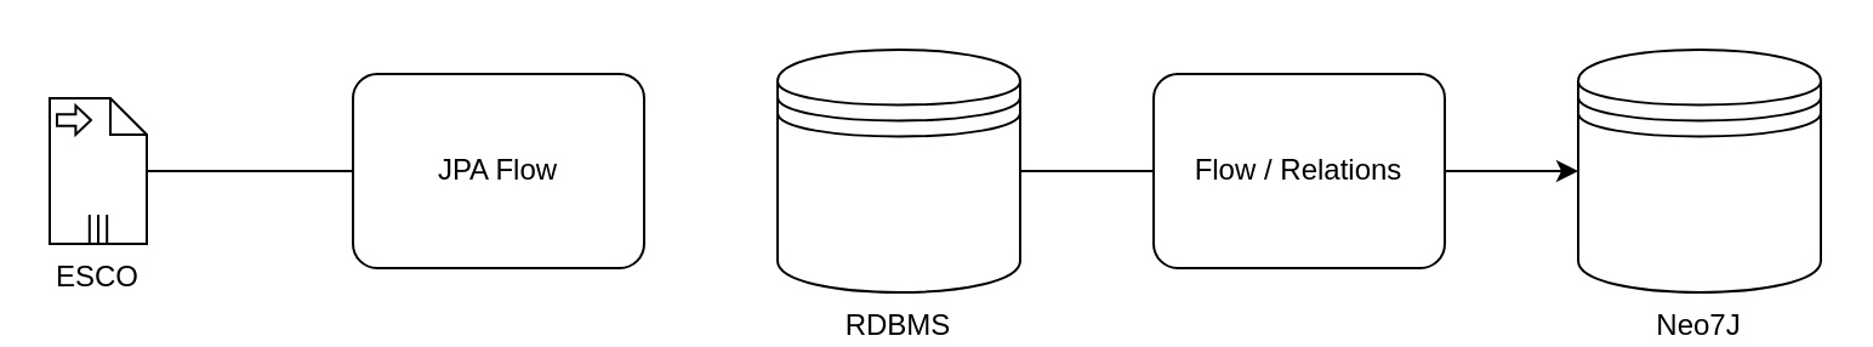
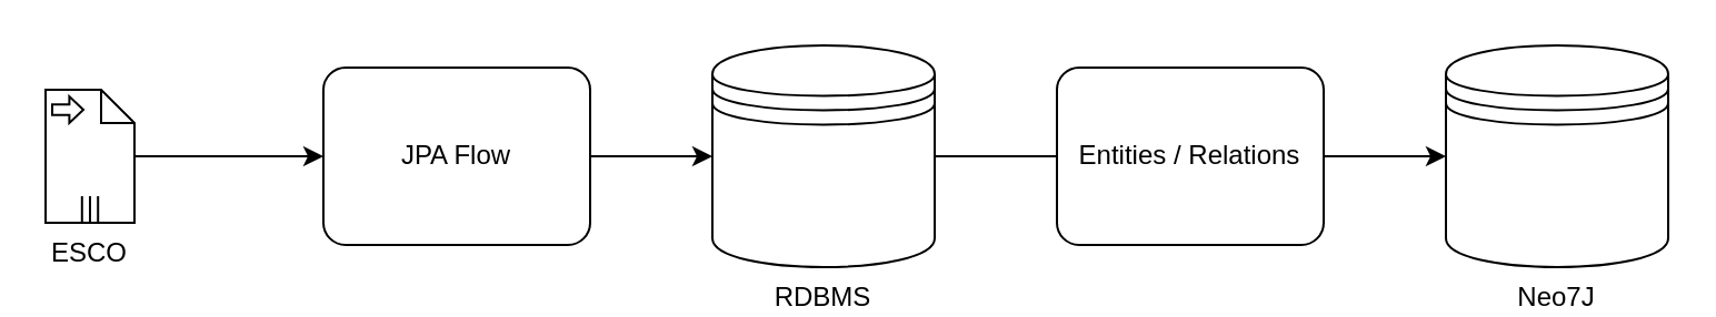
  <mxCell id="0" />
  <mxCell id="1" parent="0" />
+ <mxCell id="2" style="edgeStyle=none;rounded=0;orthogonalLoop=1;jettySize=auto;html=1;" edge="1" parent="1" source="3" target="6"><mxGeometry relative="1" as="geometry" /></mxCell>
  <mxCell id="3" value="JPA Flow" style="points=[[0.25,0,0],[0.5,0,0],[0.75,0,0],[1,0.25,0],[1,0.5,0],[1,0.75,0],[0.75,1,0],[0.5,1,0],[0.25,1,0],[0,0.75,0],[0,0.5,0],[0,0.25,0]];shape=mxgraph.bpmn.task;whiteSpace=wrap;rectStyle=rounded;size=10;taskMarker=abstract;" parent="1" vertex="1"><mxGeometry x="145" y="30" width="120" height="80" as="geometry" /></mxCell>
  <mxCell id="4" value="Neo7J" style="shape=datastore;whiteSpace=wrap;html=1;labelPosition=center;verticalLabelPosition=bottom;align=center;verticalAlign=top;" parent="1" vertex="1"><mxGeometry x="650" y="20" width="100" height="100" as="geometry" /></mxCell>
  <mxCell id="5" style="edgeStyle=none;rounded=0;orthogonalLoop=1;jettySize=auto;html=1;endArrow=none;" edge="1" parent="1" source="6" target="10"><mxGeometry relative="1" as="geometry" /></mxCell>
  <mxCell id="6" value="RDBMS" style="shape=datastore;whiteSpace=wrap;html=1;labelPosition=center;verticalLabelPosition=bottom;align=center;verticalAlign=top;" parent="1" vertex="1"><mxGeometry x="320" y="20" width="100" height="100" as="geometry" /></mxCell>
- <mxCell id="7" style="edgeStyle=orthogonalEdgeStyle;rounded=0;orthogonalLoop=1;jettySize=auto;html=1;endArrow=none;" parent="1" source="8" target="3" edge="1"><mxGeometry relative="1" as="geometry" /></mxCell>
+ <mxCell id="7" style="edgeStyle=orthogonalEdgeStyle;rounded=0;orthogonalLoop=1;jettySize=auto;html=1;" parent="1" source="8" target="3" edge="1"><mxGeometry relative="1" as="geometry" /></mxCell>
  <mxCell id="8" value="ESCO" style="shape=mxgraph.bpmn.data;labelPosition=center;verticalLabelPosition=bottom;align=center;verticalAlign=top;whiteSpace=wrap;size=15;html=1;bpmnTransferType=input;isCollection=1;" parent="1" vertex="1"><mxGeometry x="20" y="40" width="40" height="60" as="geometry" /></mxCell>
  <mxCell id="9" style="edgeStyle=none;rounded=0;orthogonalLoop=1;jettySize=auto;html=1;" edge="1" parent="1" source="10" target="4"><mxGeometry relative="1" as="geometry" /></mxCell>
- <mxCell id="10" value="Flow / Relations" style="points=[[0.25,0,0],[0.5,0,0],[0.75,0,0],[1,0.25,0],[1,0.5,0],[1,0.75,0],[0.75,1,0],[0.5,1,0],[0.25,1,0],[0,0.75,0],[0,0.5,0],[0,0.25,0]];shape=mxgraph.bpmn.task;whiteSpace=wrap;rectStyle=rounded;size=10;taskMarker=abstract;" parent="1" vertex="1"><mxGeometry x="475" y="30" width="120" height="80" as="geometry" /></mxCell>
+ <mxCell id="10" value="Entities / Relations" style="points=[[0.25,0,0],[0.5,0,0],[0.75,0,0],[1,0.25,0],[1,0.5,0],[1,0.75,0],[0.75,1,0],[0.5,1,0],[0.25,1,0],[0,0.75,0],[0,0.5,0],[0,0.25,0]];shape=mxgraph.bpmn.task;whiteSpace=wrap;rectStyle=rounded;size=10;taskMarker=abstract;" parent="1" vertex="1"><mxGeometry x="475" y="30" width="120" height="80" as="geometry" /></mxCell>
